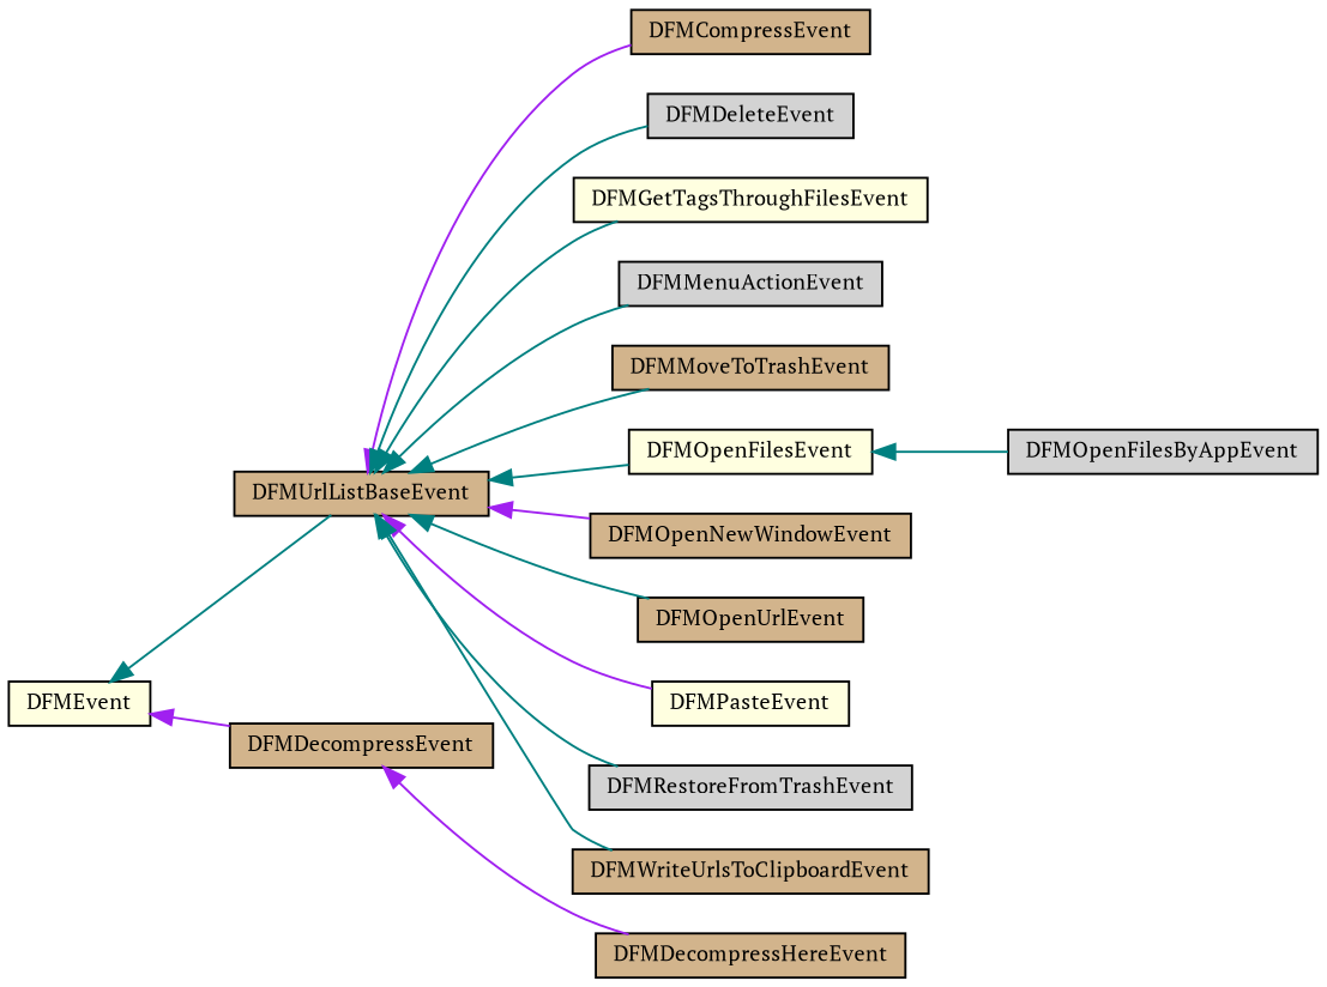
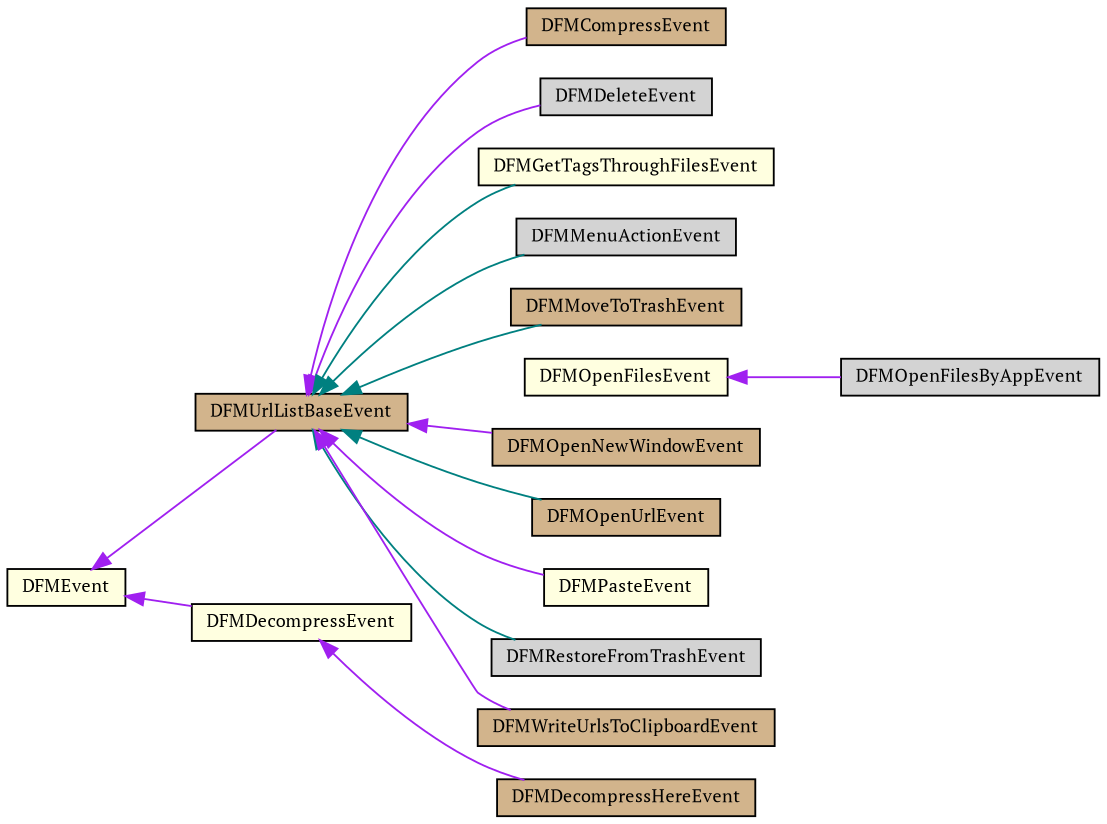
  digraph {
    fontname="PT Serif"
    rankdir=LR
    node [color=black fillcolor=tan fontname="PT Serif" fontsize=10 shape=record style=filled]
    edge [color=teal dir=back fontname="PT Serif" fontsize=10 labelfontname=Helvetica labelfontsize=10 style=solid]
    n1 [fontcolor=black height=0.2 label=DFMUrlListBaseEvent width=0.4]
    n2 [height=0.2 label=DFMCompressEvent width=0.4]
    n3 [fillcolor=lightgrey height=0.2 label=DFMDeleteEvent width=0.4]
    n4 [fillcolor=lightyellow height=0.2 label=DFMGetTagsThroughFilesEvent width=0.4]
    n5 [fillcolor=lightgrey height=0.2 label=DFMMenuActionEvent width=0.4]
    n6 [height=0.2 label=DFMMoveToTrashEvent width=0.4]
    n7 [fillcolor=lightyellow height=0.2 label=DFMOpenFilesEvent width=0.4]
    n8 [height=0.2 label=DFMOpenNewWindowEvent width=0.4]
    n9 [height=0.2 label=DFMOpenUrlEvent width=0.4]
    n10 [fillcolor=lightyellow height=0.2 label=DFMPasteEvent width=0.4]
    n11 [fillcolor=lightgrey height=0.2 label=DFMRestoreFromTrashEvent width=0.4]
    n12 [height=0.2 label=DFMWriteUrlsToClipboardEvent width=0.4]
-   n13 [height=0.2 label=DFMDecompressEvent width=0.4]
+   n13 [fillcolor=lightyellow height=0.2 label=DFMDecompressEvent width=0.4]
    n14 [height=0.2 label=DFMDecompressHereEvent width=0.4]
    n15 [fillcolor=lightgrey height=0.2 label=DFMOpenFilesByAppEvent width=0.4]
    n16 [fillcolor=lightyellow height=0.2 label=DFMEvent width=0.4]
    n1 -> n2 [color=purple]
-   n1 -> n3
+   n1 -> n3 [color=purple]
    n1 -> n4
    n1 -> n5
    n1 -> n6
-   n1 -> n7
    n1 -> n8 [color=purple]
    n1 -> n9
    n1 -> n10 [color=purple]
    n1 -> n11
-   n1 -> n12
-   n7 -> n15
+   n1 -> n12 [color=purple]
+   n7 -> n15 [color=purple]
    n13 -> n14 [color=purple]
-   n16 -> n1
+   n16 -> n1 [color=purple]
    n16 -> n13 [color=purple]
  }
